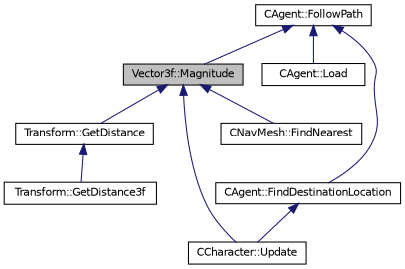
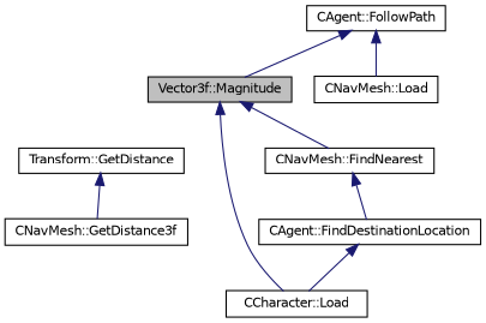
  digraph {
    rankdir=TB
    node [color=black fillcolor=white fontname=Helvetica fontsize=10 shape=record style=filled]
    edge [color=midnightblue dir=back fontname=Helvetica fontsize=10 labelfontname=Helvetica labelfontsize=10 style=solid]
    n1 [fillcolor=grey75 fontcolor=black height=0.2 label="Vector3f::Magnitude" width=0.4]
-   n2 [height=0.2 label="CCharacter::Update" width=0.4]
+   n2 [height=0.2 label="CCharacter::Load" width=0.4]
    n3 [height=0.2 label="CNavMesh::FindNearest" width=0.4]
    n4 [height=0.2 label="Transform::GetDistance" width=0.4]
    n5 [height=0.2 label="CAgent::FollowPath" width=0.4]
-   n6 [height=0.2 label="CAgent::Load" width=0.4]
+   n6 [height=0.2 label="CNavMesh::Load" width=0.4]
    n7 [height=0.2 label="CAgent::FindDestinationLocation" width=0.4]
-   n8 [height=0.2 label="Transform::GetDistance3f" width=0.4]
+   n8 [height=0.2 label="CNavMesh::GetDistance3f" width=0.4]
    n1 -> n2
    n1 -> n3
-   n1 -> n4
-   n5 -> n7
+   n3 -> n7
    n4 -> n8
    n5 -> n1
    n5 -> n6
    n7 -> n2
  }
